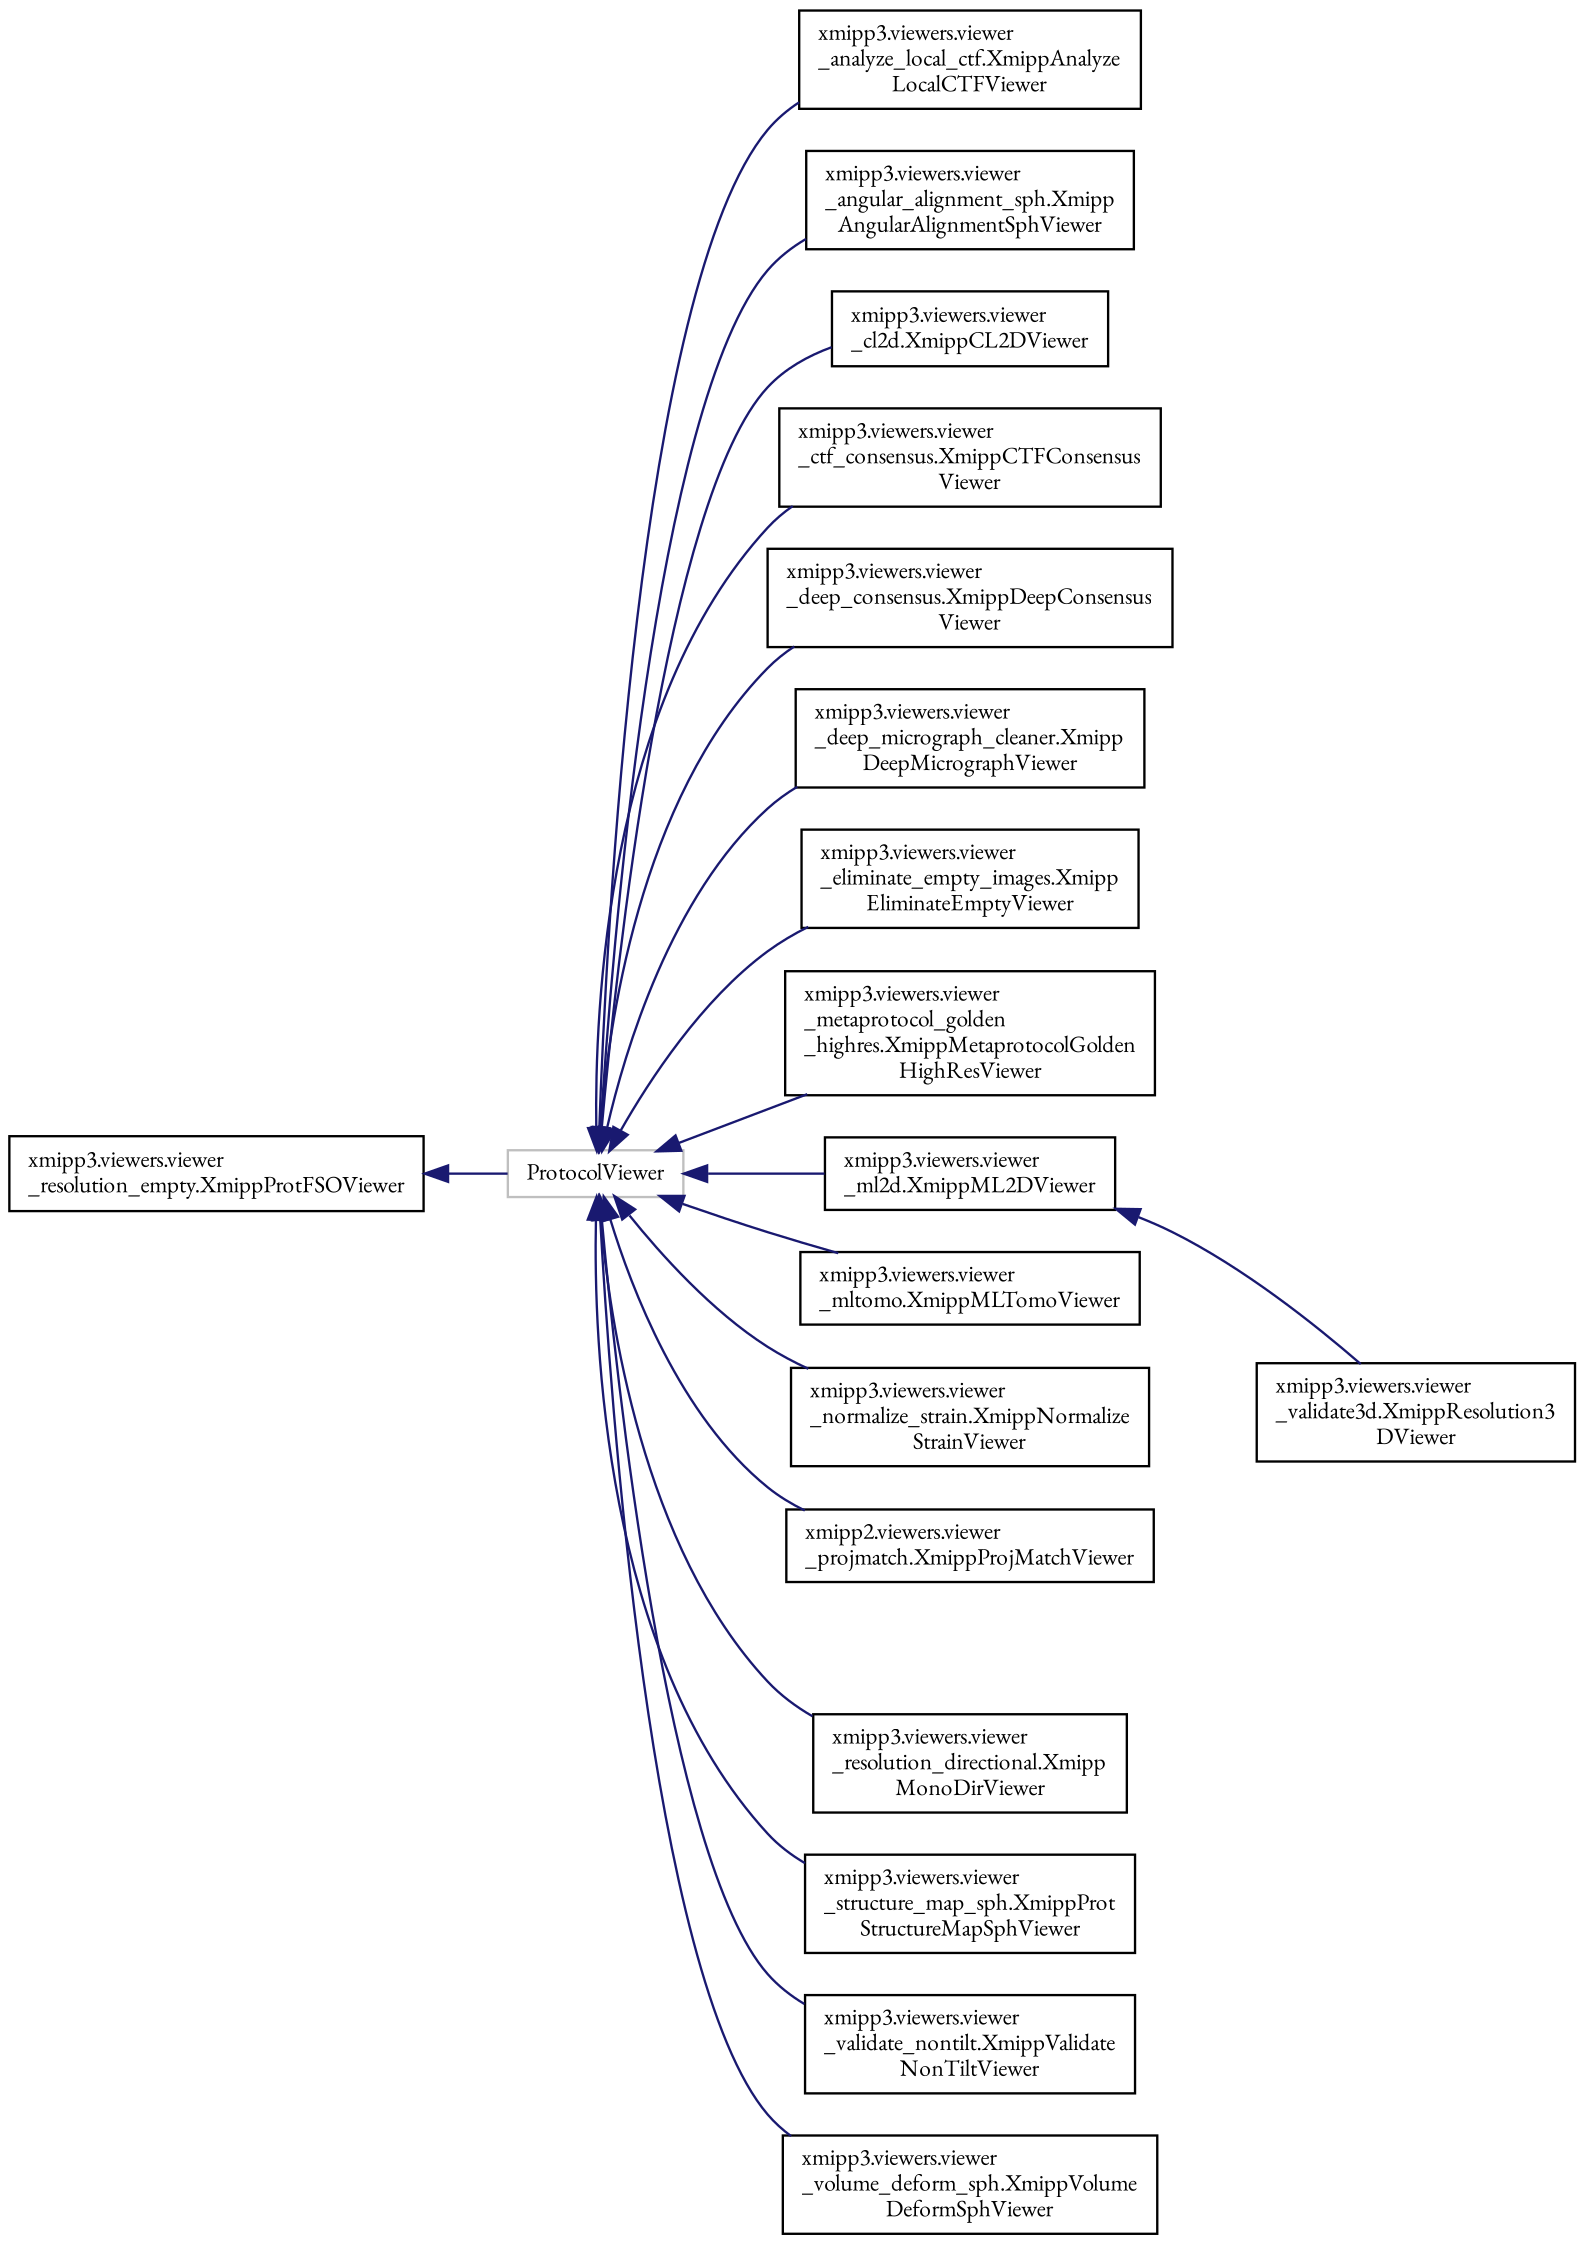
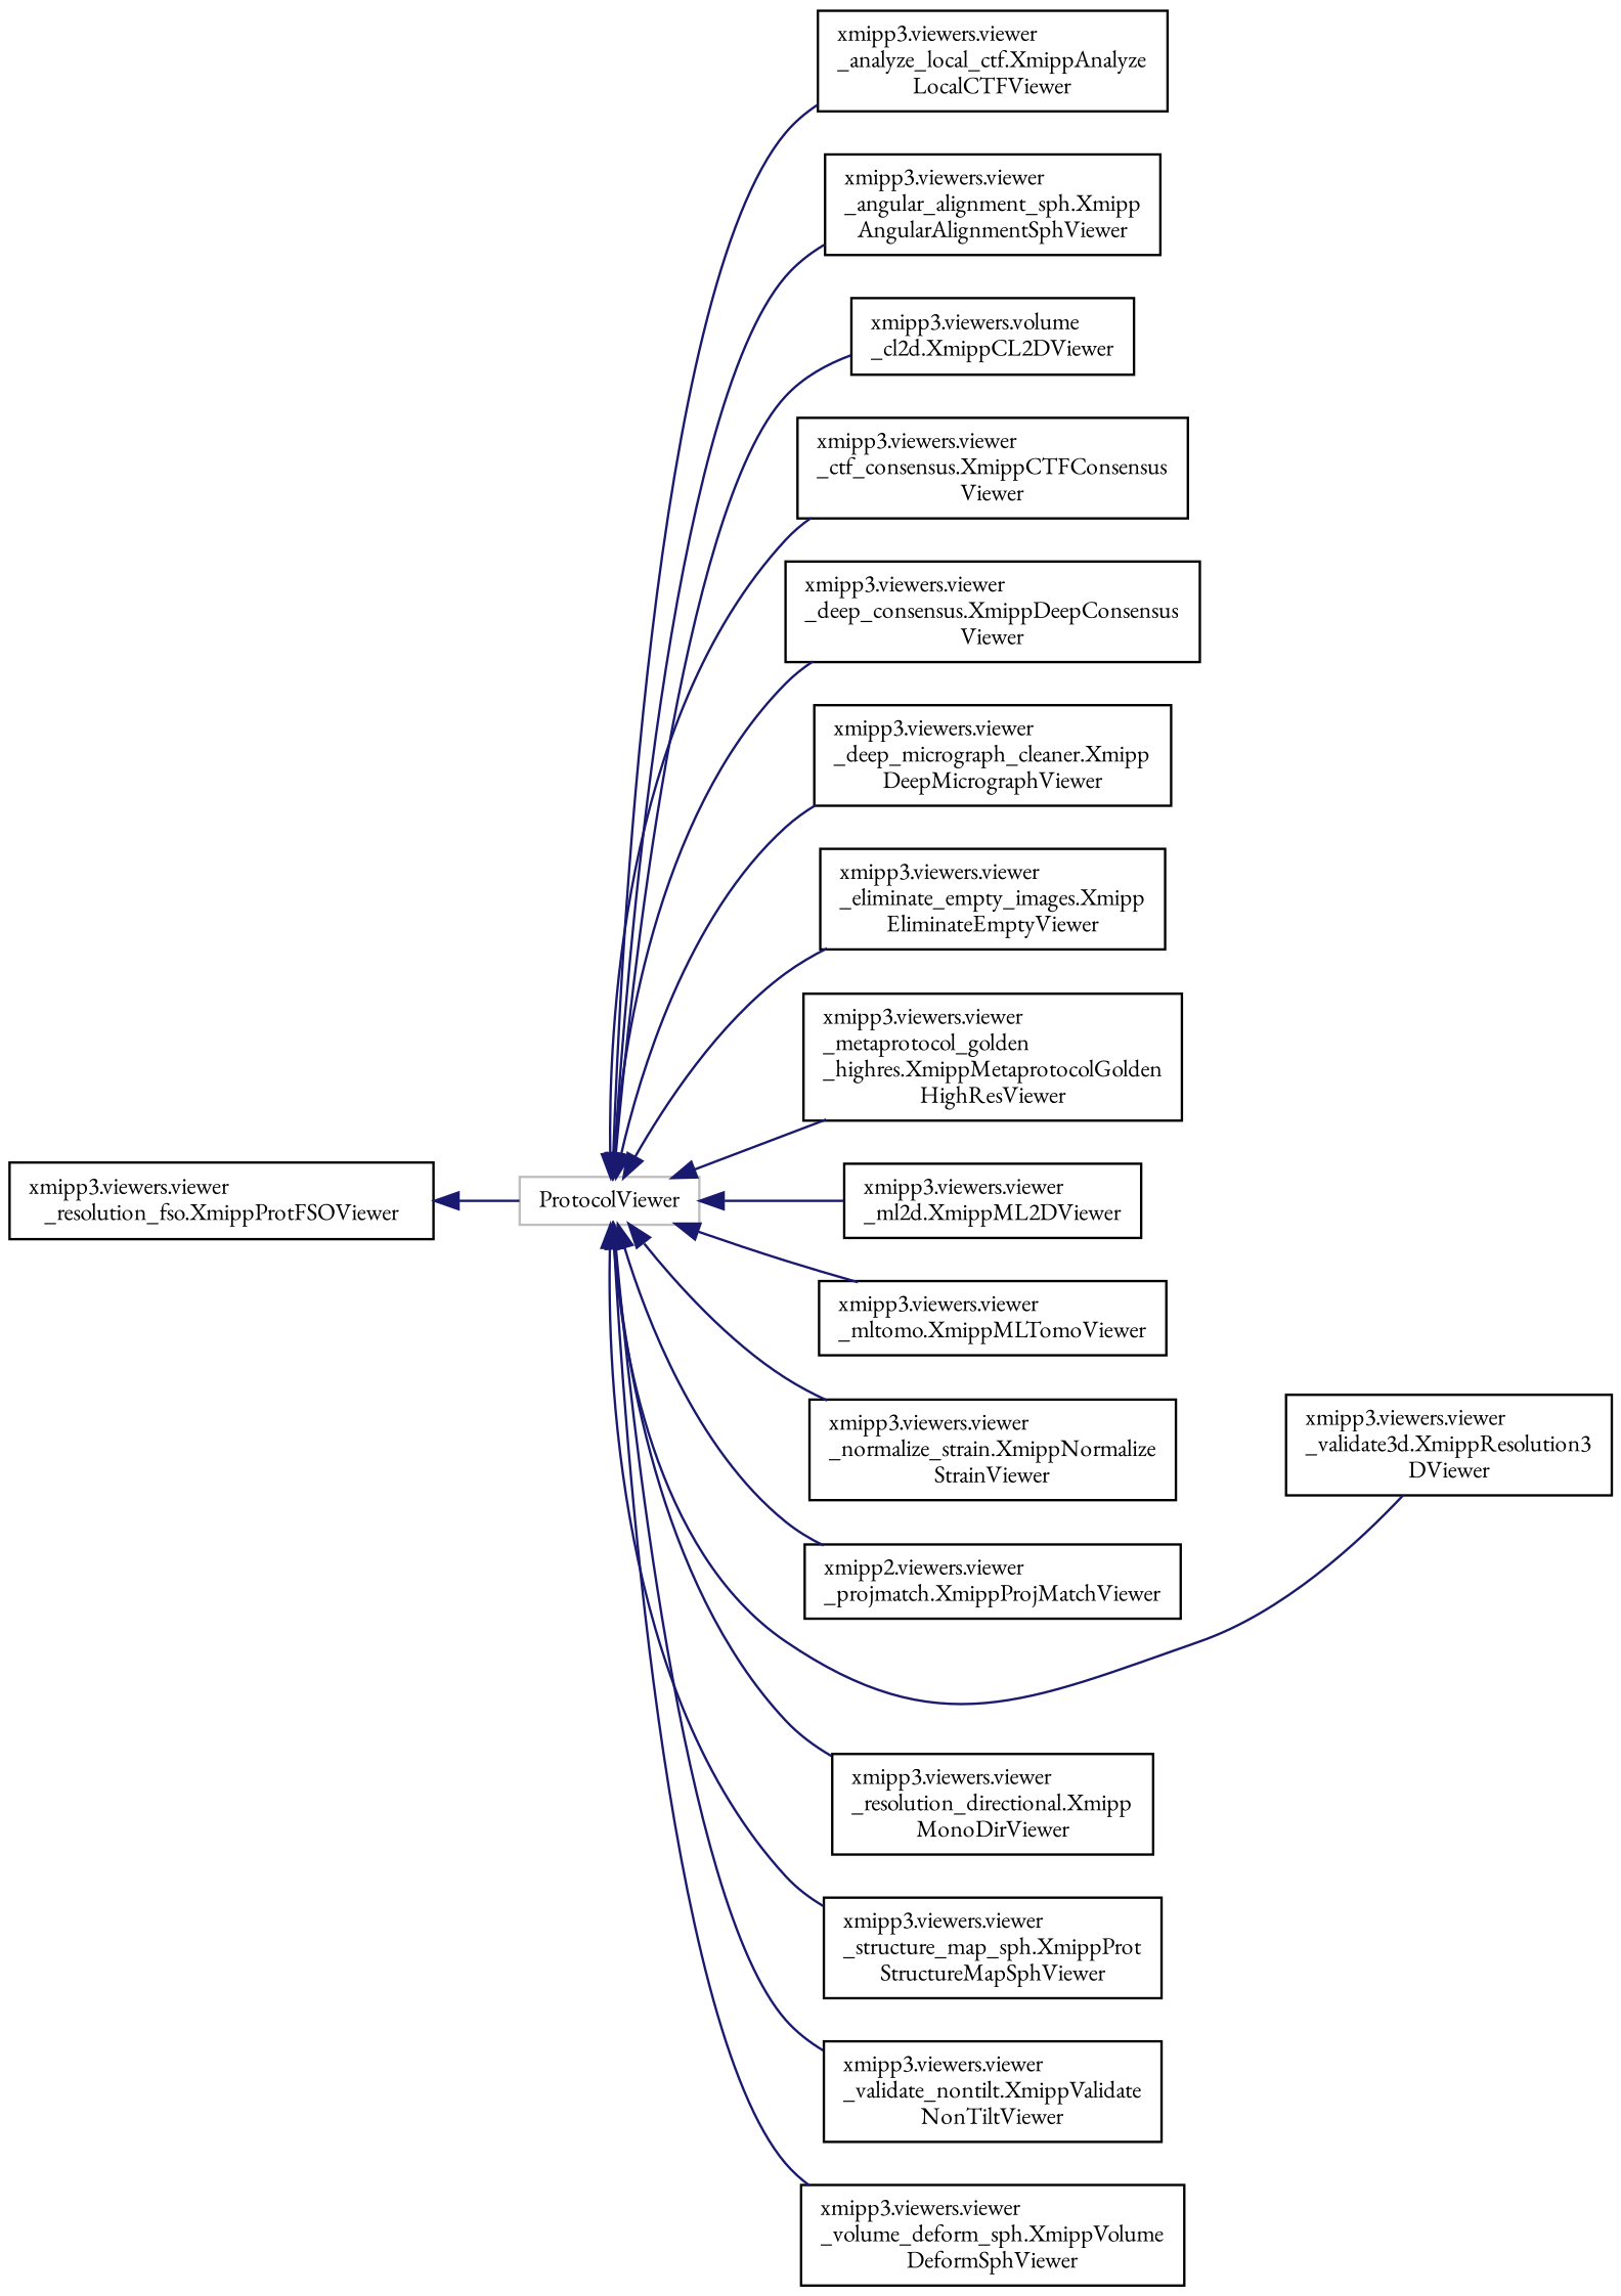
  digraph {
    fontname="EB Garamond"
    rankdir=LR
    node [color=black fillcolor=white fontname="EB Garamond" fontsize=10 shape=record style=filled]
    edge [color=midnightblue dir=back fontname="EB Garamond" fontsize=10 labelfontname=Helvetica labelfontsize=10 style=solid]
    n1 [color=grey75 height=0.2 label=ProtocolViewer width=0.4]
    n2 [height=0.2 label="xmipp3.viewers.viewer\l_analyze_local_ctf.XmippAnalyze\lLocalCTFViewer" width=0.4]
    n3 [height=0.2 label="xmipp3.viewers.viewer\l_angular_alignment_sph.Xmipp\lAngularAlignmentSphViewer" width=0.4]
-   n4 [height=0.2 label="xmipp3.viewers.viewer\l_cl2d.XmippCL2DViewer" width=0.4]
+   n4 [height=0.2 label="xmipp3.viewers.volume\l_cl2d.XmippCL2DViewer" width=0.4]
    n5 [height=0.2 label="xmipp3.viewers.viewer\l_ctf_consensus.XmippCTFConsensus\lViewer" width=0.4]
    n6 [height=0.2 label="xmipp3.viewers.viewer\l_deep_consensus.XmippDeepConsensus\lViewer" width=0.4]
    n7 [height=0.2 label="xmipp3.viewers.viewer\l_deep_micrograph_cleaner.Xmipp\lDeepMicrographViewer" width=0.4]
    n8 [height=0.2 label="xmipp3.viewers.viewer\l_eliminate_empty_images.Xmipp\lEliminateEmptyViewer" width=0.4]
    n9 [height=0.2 label="xmipp3.viewers.viewer\l_metaprotocol_golden\l_highres.XmippMetaprotocolGolden\lHighResViewer" width=0.4]
    n10 [height=0.2 label="xmipp3.viewers.viewer\l_ml2d.XmippML2DViewer" width=0.4]
    n11 [height=0.2 label="xmipp3.viewers.viewer\l_mltomo.XmippMLTomoViewer" width=0.4]
    n12 [height=0.2 label="xmipp3.viewers.viewer\l_normalize_strain.XmippNormalize\lStrainViewer" width=0.4]
    n13 [height=0.2 label="xmipp2.viewers.viewer\l_projmatch.XmippProjMatchViewer" width=0.4]
    n14 [height=0.2 label="xmipp3.viewers.viewer\l_validate3d.XmippResolution3\lDViewer" width=0.4]
    n15 [height=0.2 label="xmipp3.viewers.viewer\l_resolution_directional.Xmipp\lMonoDirViewer" width=0.4]
    n16 [height=0.2 label="xmipp3.viewers.viewer\l_structure_map_sph.XmippProt\lStructureMapSphViewer" width=0.4]
    n17 [height=0.2 label="xmipp3.viewers.viewer\l_validate_nontilt.XmippValidate\lNonTiltViewer" width=0.4]
    n18 [height=0.2 label="xmipp3.viewers.viewer\l_volume_deform_sph.XmippVolume\lDeformSphViewer" width=0.4]
-   n19 [height=0.2 label="xmipp3.viewers.viewer\l_resolution_empty.XmippProtFSOViewer" width=0.4]
+   n19 [height=0.2 label="xmipp3.viewers.viewer\l_resolution_fso.XmippProtFSOViewer" width=0.4]
    n1 -> n2
    n1 -> n3
    n1 -> n4
    n1 -> n5
    n1 -> n6
    n1 -> n7
    n1 -> n8
    n1 -> n9
    n1 -> n10
    n1 -> n11
    n1 -> n12
    n1 -> n13
-   n10 -> n14
+   n1 -> n14
    n1 -> n15
    n1 -> n16
    n1 -> n17
    n1 -> n18
    n19 -> n1
  }
